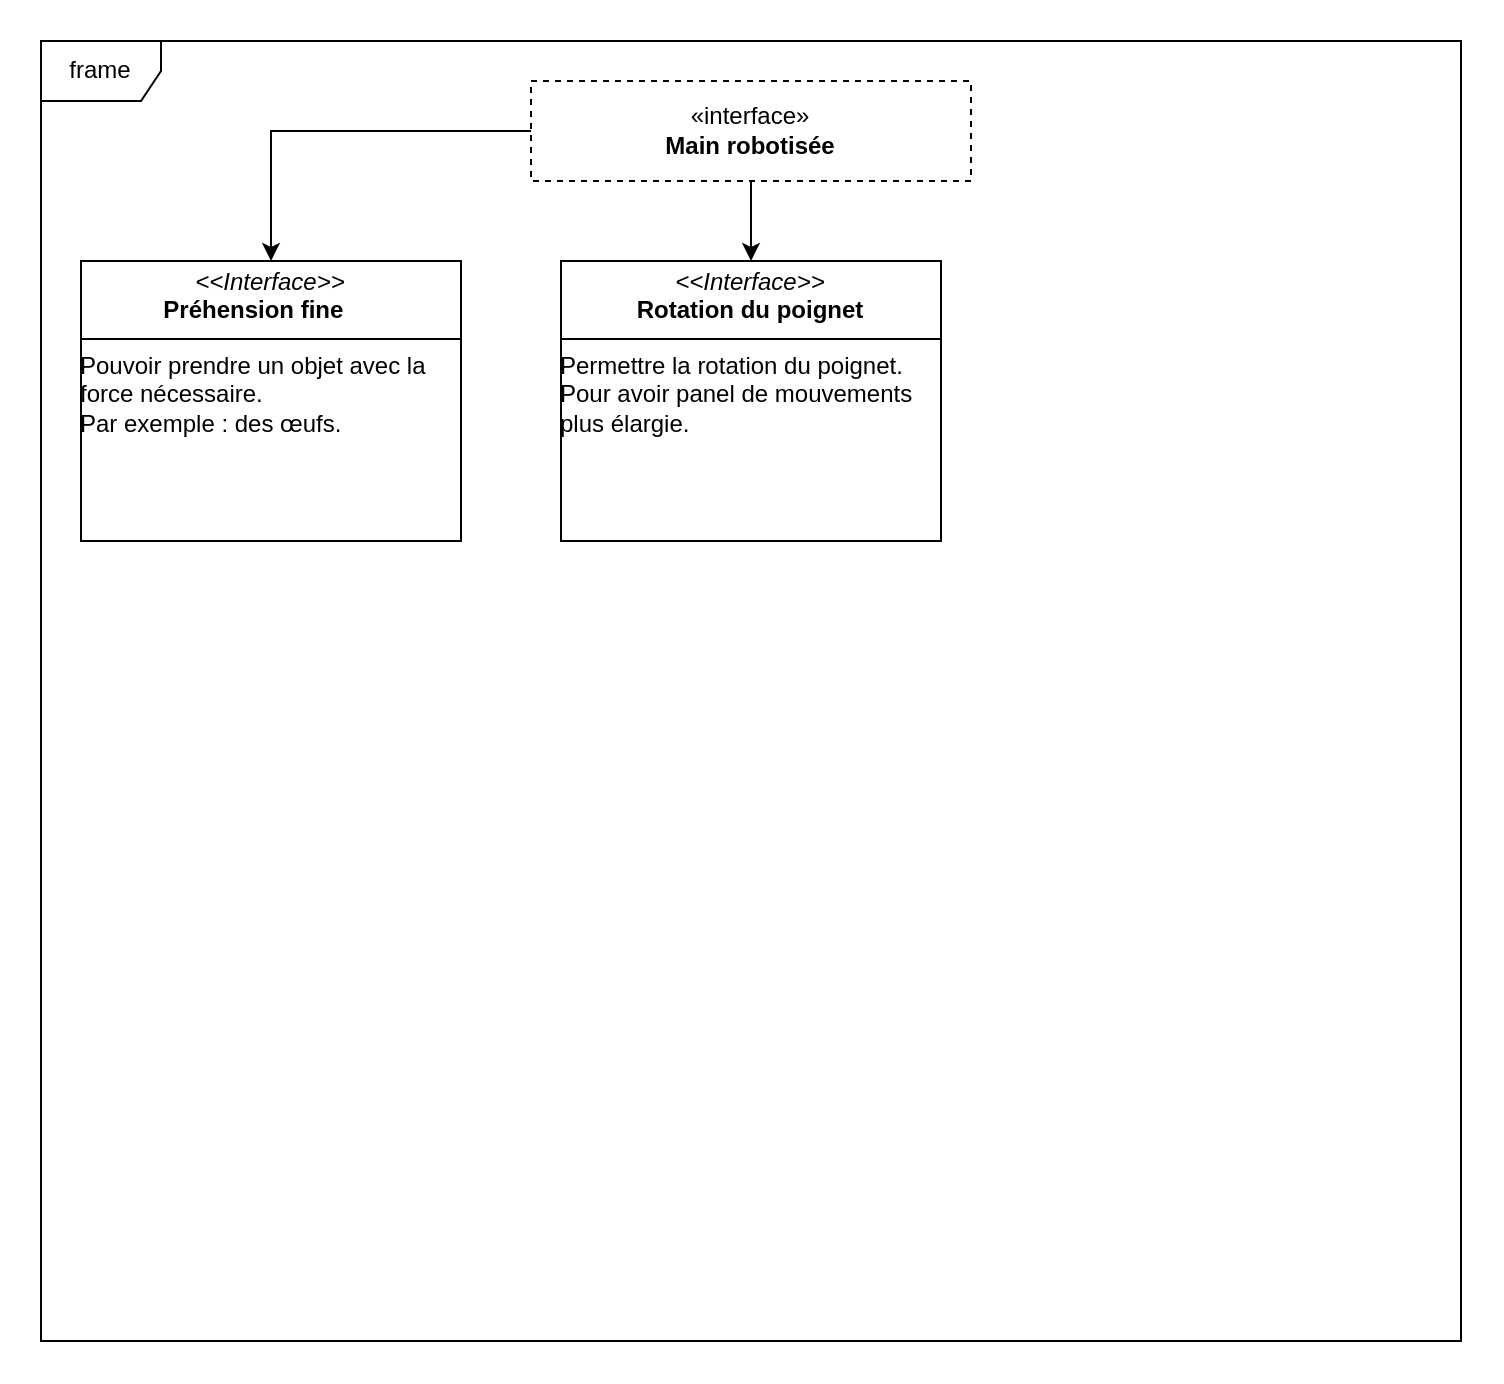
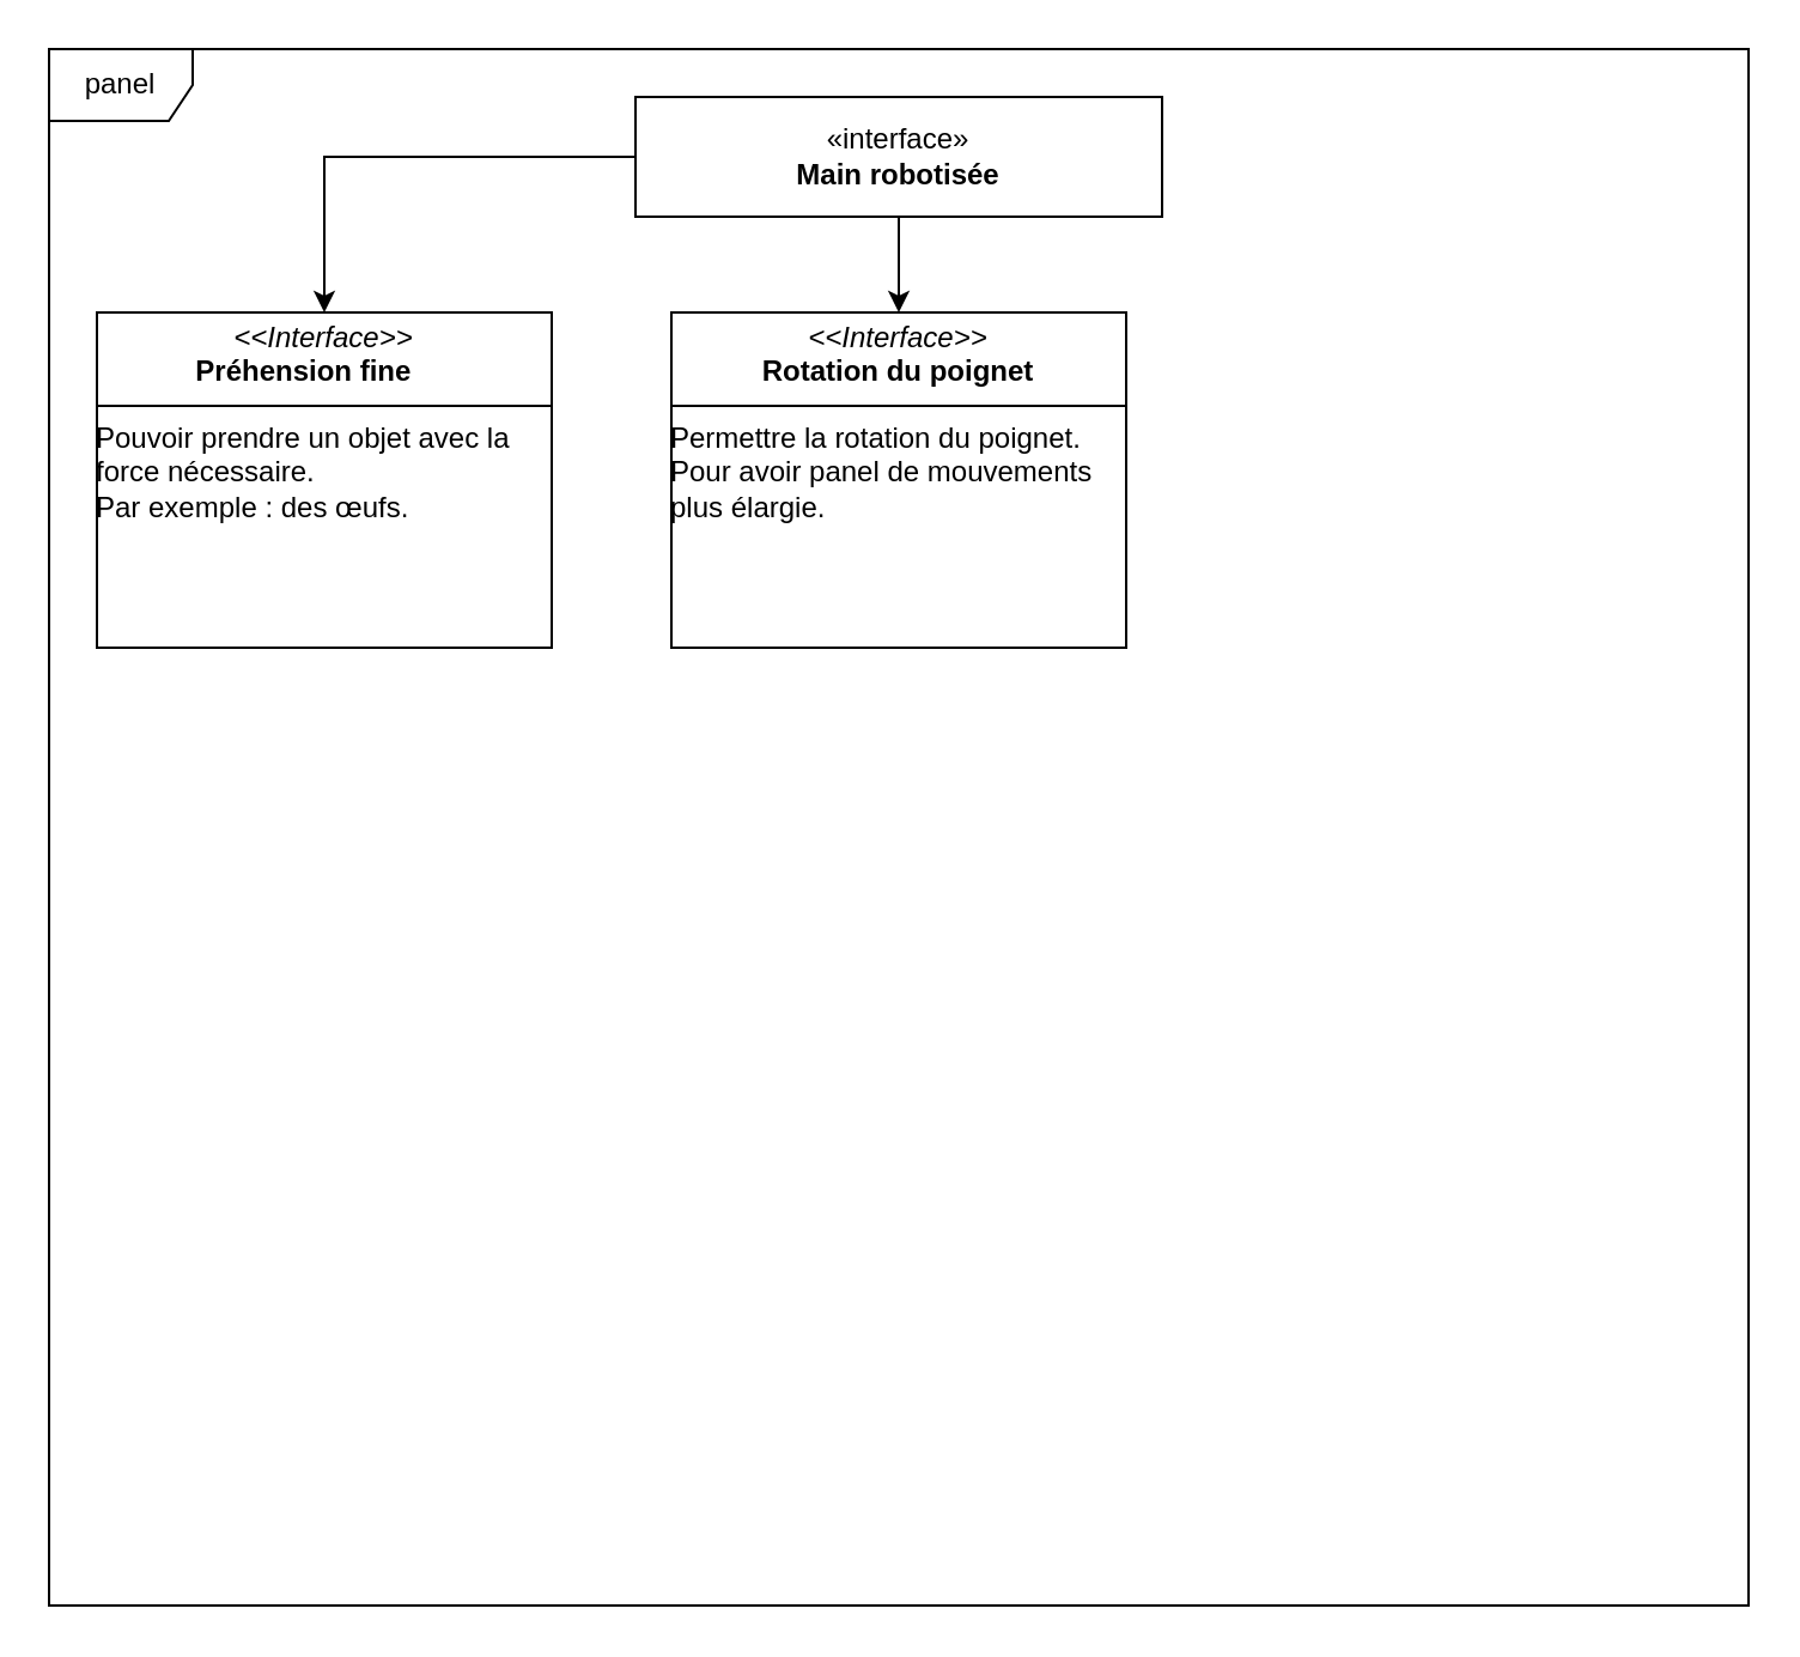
  <mxCell id="0" />
  <mxCell id="1" parent="0" />
- <mxCell id="2" value="frame" style="shape=umlFrame;whiteSpace=wrap;html=1;pointerEvents=0;" vertex="1" parent="1"><mxGeometry x="20" y="20" width="710" height="650" as="geometry" /></mxCell>
+ <mxCell id="2" value="panel" style="shape=umlFrame;whiteSpace=wrap;html=1;pointerEvents=0;" vertex="1" parent="1"><mxGeometry x="20" y="20" width="710" height="650" as="geometry" /></mxCell>
  <mxCell id="3" style="edgeStyle=orthogonalEdgeStyle;rounded=0;orthogonalLoop=1;jettySize=auto;html=1;exitX=0;exitY=0.5;exitDx=0;exitDy=0;" edge="1" parent="1" source="5" target="6"><mxGeometry relative="1" as="geometry" /></mxCell>
  <mxCell id="4" style="edgeStyle=orthogonalEdgeStyle;rounded=0;orthogonalLoop=1;jettySize=auto;html=1;exitX=0.5;exitY=1;exitDx=0;exitDy=0;" edge="1" parent="1" source="5" target="7"><mxGeometry relative="1" as="geometry" /></mxCell>
- <mxCell id="5" value="«interface»&lt;br&gt;&lt;b&gt;Main robotisée&lt;/b&gt;" style="html=1;whiteSpace=wrap;dashed=1;" vertex="1" parent="1"><mxGeometry x="265" y="40" width="220" height="50" as="geometry" /></mxCell>
+ <mxCell id="5" value="«interface»&lt;br&gt;&lt;b&gt;Main robotisée&lt;/b&gt;" style="html=1;whiteSpace=wrap;" vertex="1" parent="1"><mxGeometry x="265" y="40" width="220" height="50" as="geometry" /></mxCell>
  <mxCell id="6" value="&lt;p style=&quot;margin:0px;margin-top:4px;text-align:center;&quot;&gt;&lt;i&gt;&amp;lt;&amp;lt;Interface&amp;gt;&amp;gt;&lt;/i&gt;&lt;br&gt;&lt;b&gt;Préhension fine&lt;span style=&quot;white-space: pre;&quot;&gt;&#09;&lt;/span&gt;&lt;/b&gt;&lt;br&gt;&lt;/p&gt;&lt;hr style=&quot;border-style:solid;&quot; size=&quot;1&quot;&gt;&lt;div&gt;Pouvoir prendre un objet avec la force nécessaire. &lt;br&gt;&lt;/div&gt;&lt;div&gt;Par exemple : des œufs.&lt;/div&gt;&lt;div&gt;&lt;br&gt;&lt;/div&gt;&lt;div&gt;&lt;br&gt;&lt;/div&gt;&lt;div&gt;&lt;br&gt;&lt;/div&gt;&lt;div&gt;&lt;br&gt;&lt;/div&gt;&lt;div&gt;&lt;br&gt;&lt;/div&gt;&lt;div&gt;&lt;br&gt;&lt;/div&gt;&lt;div&gt;&lt;br&gt;&lt;/div&gt;&lt;div&gt;&lt;br&gt;&lt;/div&gt;&lt;div&gt;&lt;br&gt;&lt;/div&gt;&lt;div&gt;&lt;br&gt;&lt;/div&gt;" style="verticalAlign=top;align=left;overflow=fill;html=1;whiteSpace=wrap;" vertex="1" parent="1"><mxGeometry x="40" y="130" width="190" height="140" as="geometry" /></mxCell>
  <mxCell id="7" value="&lt;p style=&quot;margin:0px;margin-top:4px;text-align:center;&quot;&gt;&lt;i&gt;&amp;lt;&amp;lt;Interface&amp;gt;&amp;gt;&lt;/i&gt;&lt;br&gt;&lt;b&gt;Rotation du poignet&lt;/b&gt;&lt;br&gt;&lt;/p&gt;&lt;hr style=&quot;border-style:solid;&quot; size=&quot;1&quot;&gt;&lt;div&gt;Permettre la rotation du poignet. Pour avoir panel de mouvements plus élargie.&lt;/div&gt;&lt;div&gt;&lt;br&gt;&lt;/div&gt;&lt;div&gt;&lt;br&gt;&lt;/div&gt;&lt;div&gt;&lt;br&gt;&lt;/div&gt;&lt;div&gt;&lt;br&gt;&lt;/div&gt;&lt;div&gt;&lt;br&gt;&lt;/div&gt;&lt;div&gt;&lt;br&gt;&lt;/div&gt;&lt;div&gt;&lt;br&gt;&lt;/div&gt;&lt;div&gt;&lt;br&gt;&lt;/div&gt;&lt;div&gt;&lt;br&gt;&lt;/div&gt;&lt;div&gt;&lt;br&gt;&lt;/div&gt;&lt;div&gt;&lt;br&gt;&lt;/div&gt;" style="verticalAlign=top;align=left;overflow=fill;html=1;whiteSpace=wrap;" vertex="1" parent="1"><mxGeometry x="280" y="130" width="190" height="140" as="geometry" /></mxCell>
